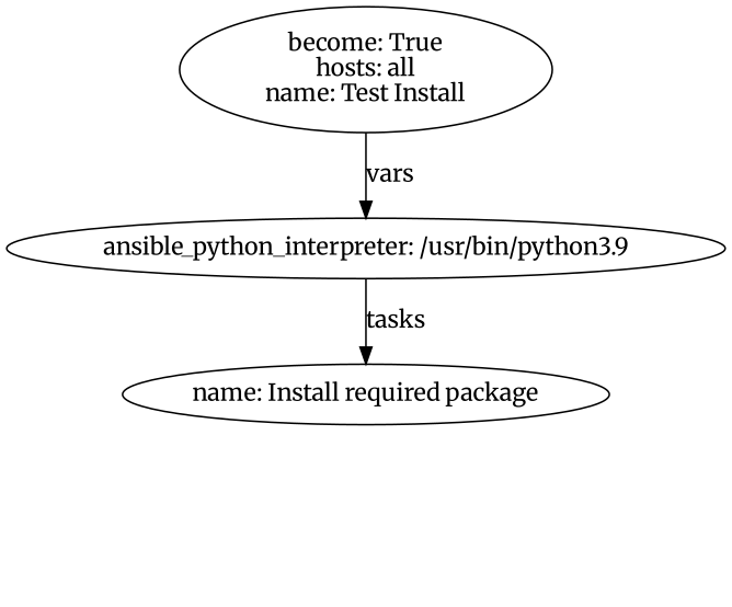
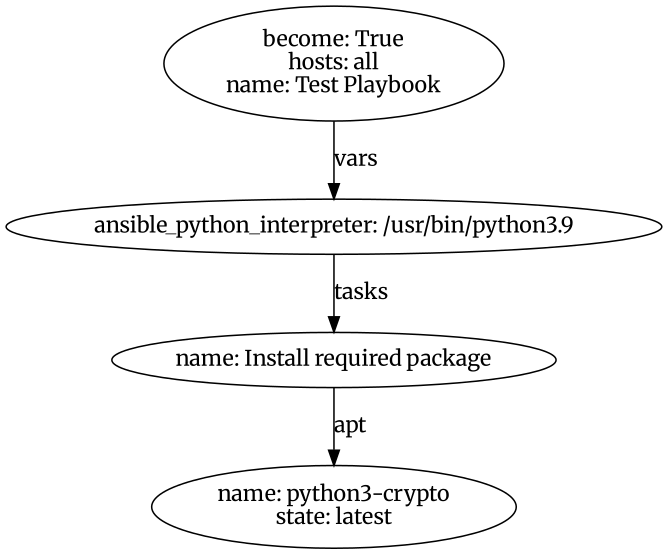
  digraph {
    fontname=Merriweather
    node [fontname=Merriweather]
    edge [fontname=Merriweather]
+   n1 [label="name: python3-crypto\nstate: latest\n"]
    n2 [label="name: Install required package\n"]
    n3 [label="ansible_python_interpreter: /usr/bin/python3.9\n"]
-   n4 [label="become: True\nhosts: all\nname: Test Install\n"]
+   n4 [label="become: True\nhosts: all\nname: Test Playbook\n"]
+   n2 -> n1 [label=apt]
    n3 -> n2 [label=tasks]
    n4 -> n3 [label=vars]
  }
